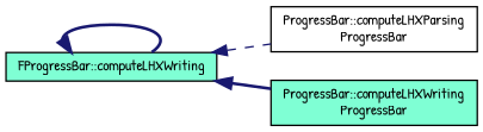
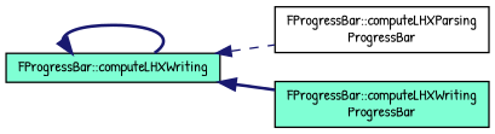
  digraph {
    fontname="Patrick Hand"
    rankdir=LR
    node [color=black fillcolor=aquamarine fontname="Patrick Hand" fontsize=10 shape=record style=filled]
    edge [color=midnightblue dir=back fontname="Patrick Hand" fontsize=10 labelfontname=Helvetica labelfontsize=10 style=bold]
    n1 [fontcolor=black height=0.2 label="FProgressBar::computeLHXWriting" width=0.4]
-   n2 [fillcolor=white height=0.2 label="ProgressBar::computeLHXParsing\lProgressBar" width=0.4]
-   n3 [height=0.2 label="ProgressBar::computeLHXWriting\lProgressBar" width=0.4]
+   n2 [fillcolor=white height=0.2 label="FProgressBar::computeLHXParsing\lProgressBar" width=0.4]
+   n3 [height=0.2 label="FProgressBar::computeLHXWriting\lProgressBar" width=0.4]
    n1 -> n1
    n1 -> n2 [style=dashed]
    n1 -> n3
  }
